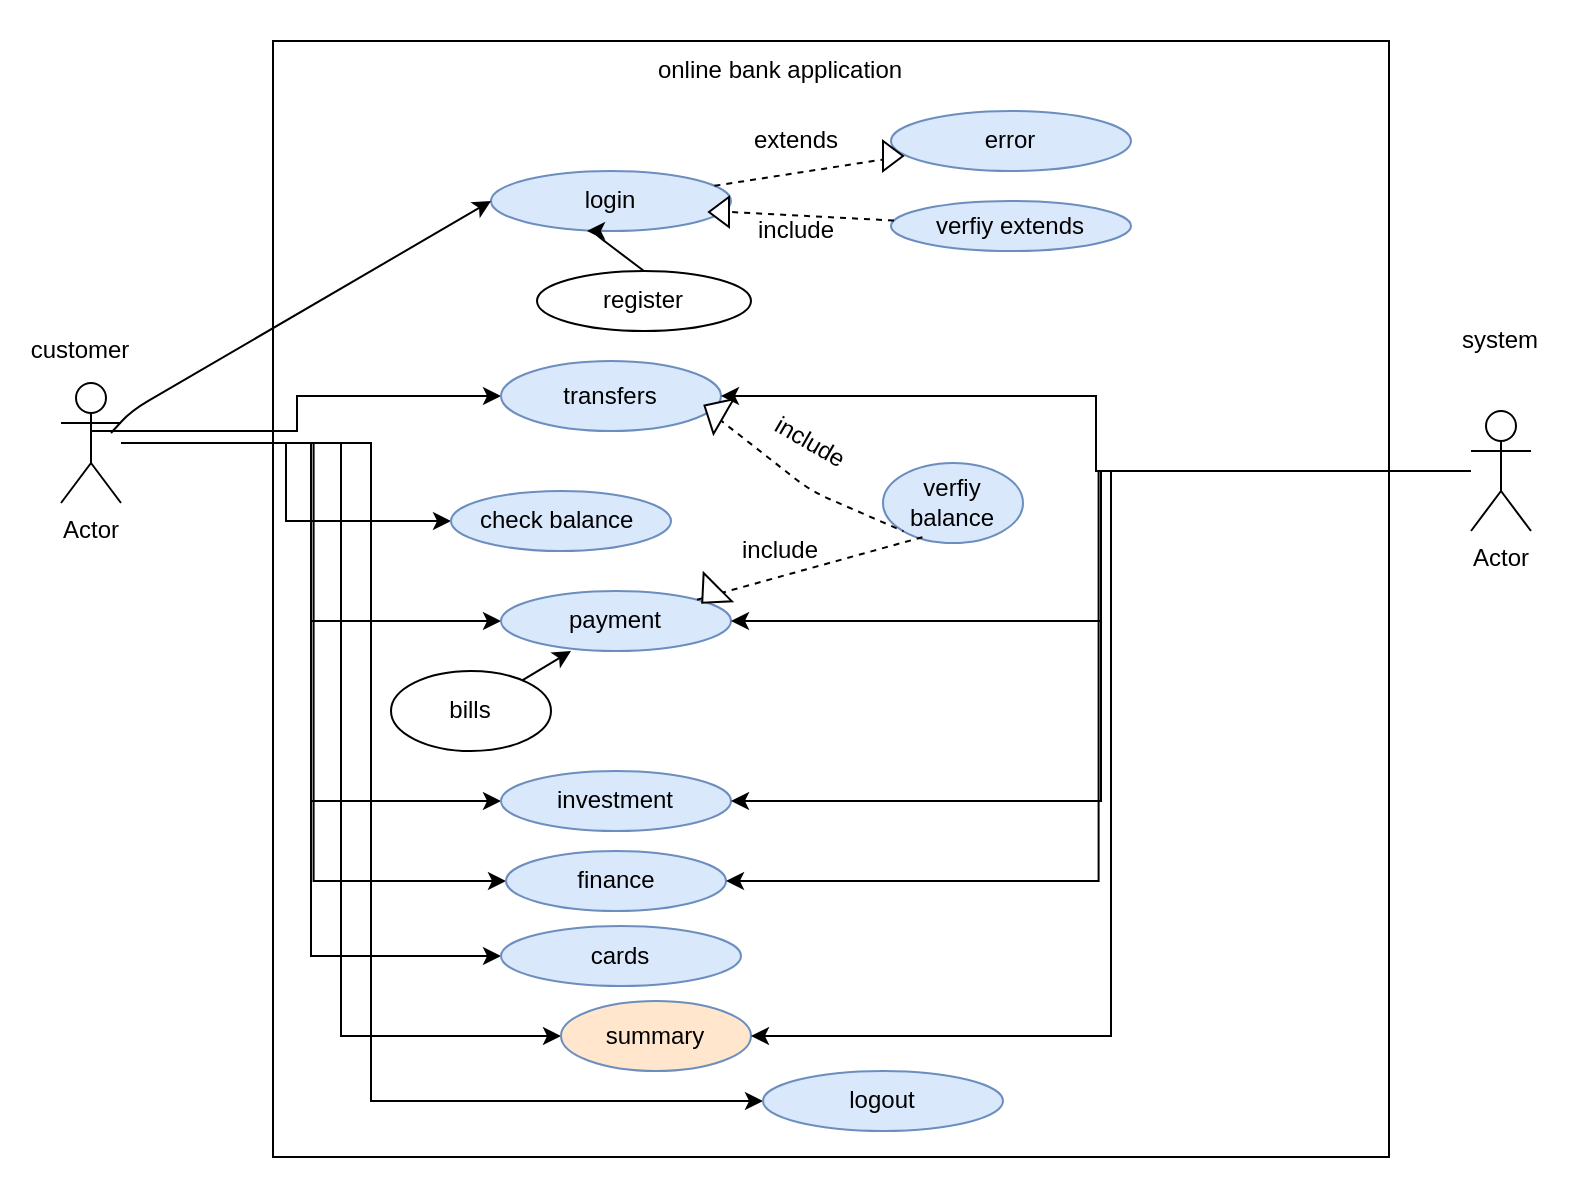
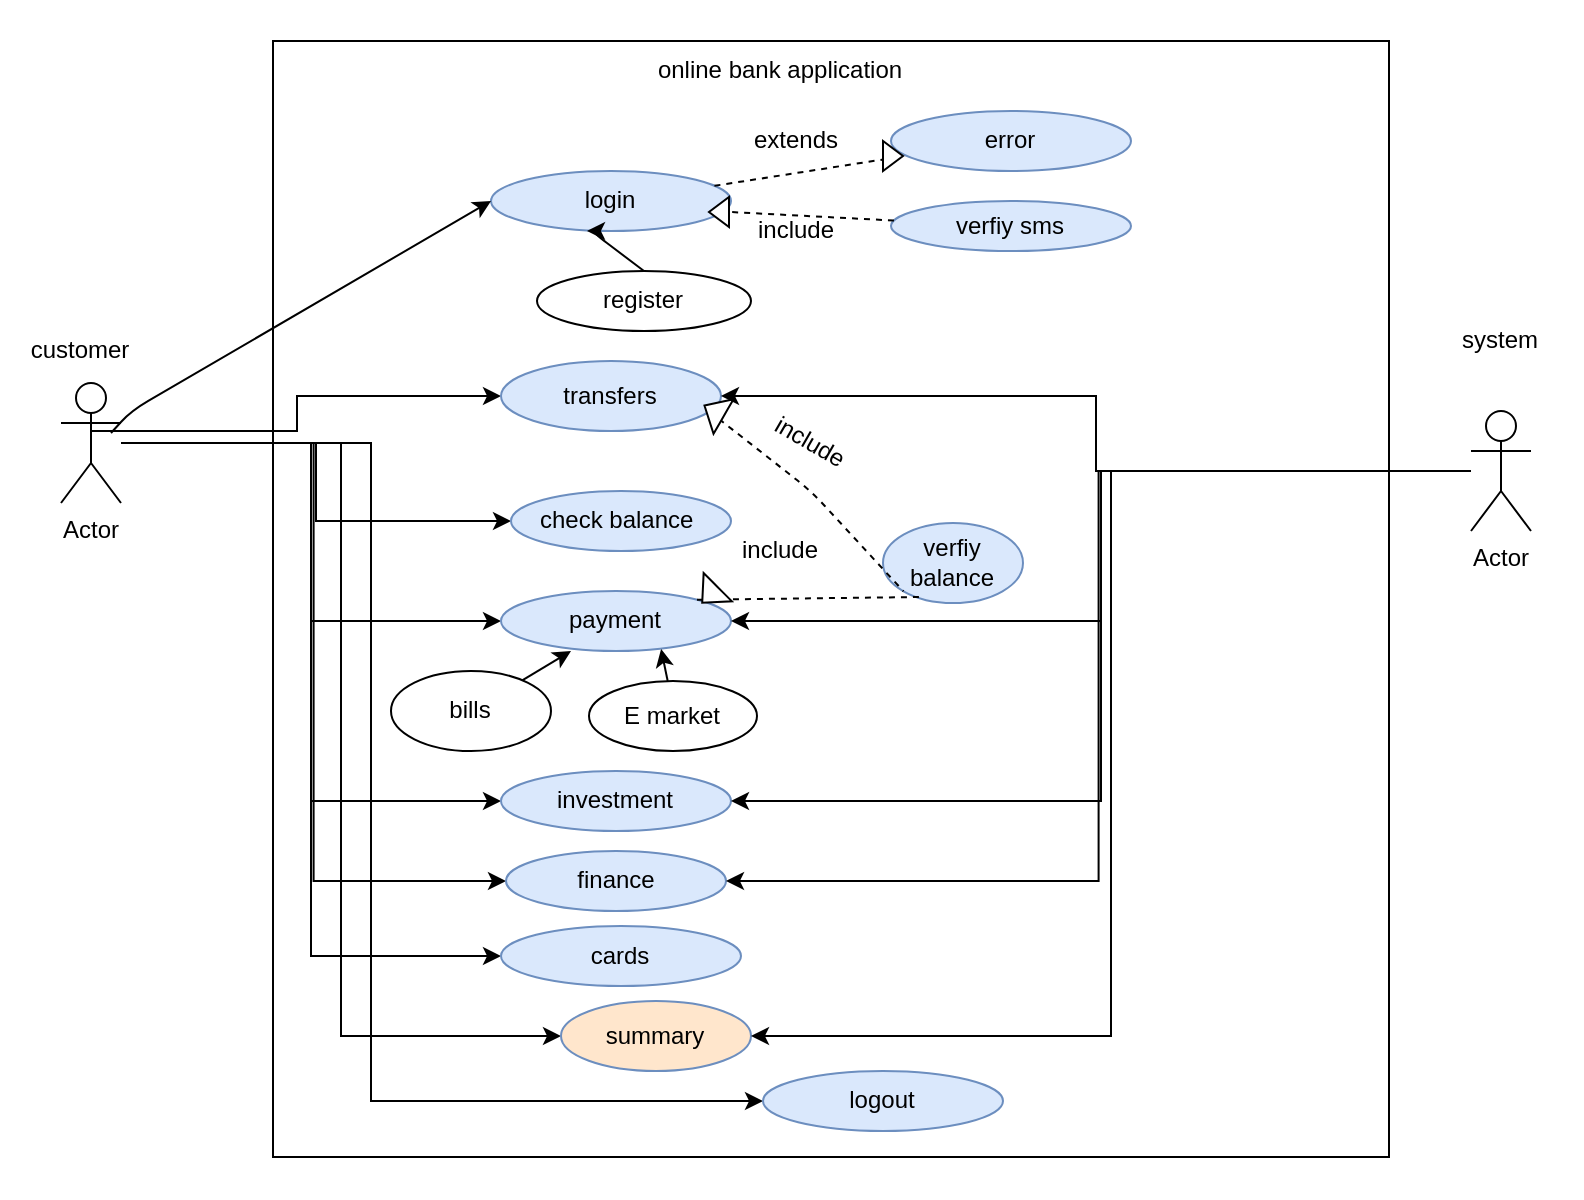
  <mxCell id="0" />
  <mxCell id="1" parent="0" />
  <mxCell id="2" value="" style="whiteSpace=wrap;html=1;aspect=fixed;" parent="1" vertex="1"><mxGeometry x="136" y="20" width="558" height="558" as="geometry" /></mxCell>
  <mxCell id="3" value="&lt;font style=&quot;font-size: 12px&quot;&gt;error&lt;/font&gt;" style="ellipse;whiteSpace=wrap;html=1;fillColor=#dae8fc;strokeColor=#6c8ebf;" parent="1" vertex="1"><mxGeometry x="445" y="55" width="120" height="30" as="geometry" /></mxCell>
  <mxCell id="4" value="login" style="ellipse;whiteSpace=wrap;html=1;fillColor=#dae8fc;strokeColor=#6c8ebf;" parent="1" vertex="1"><mxGeometry x="245" y="85" width="120" height="30" as="geometry" /></mxCell>
  <mxCell id="5" style="edgeStyle=orthogonalEdgeStyle;rounded=0;orthogonalLoop=1;jettySize=auto;html=1;entryX=0;entryY=0.5;entryDx=0;entryDy=0;" parent="1" target="26" edge="1"><mxGeometry relative="1" as="geometry"><mxPoint x="45" y="225" as="sourcePoint" /><Array as="points"><mxPoint x="45" y="215" /><mxPoint x="148" y="215" /><mxPoint x="148" y="198" /></Array></mxGeometry></mxCell>
  <mxCell id="6" style="edgeStyle=orthogonalEdgeStyle;rounded=0;orthogonalLoop=1;jettySize=auto;html=1;" parent="1" source="13" target="27" edge="1"><mxGeometry relative="1" as="geometry" /></mxCell>
  <mxCell id="7" style="edgeStyle=orthogonalEdgeStyle;rounded=0;orthogonalLoop=1;jettySize=auto;html=1;entryX=0;entryY=0.5;entryDx=0;entryDy=0;" parent="1" source="13" target="32" edge="1"><mxGeometry relative="1" as="geometry" /></mxCell>
  <mxCell id="8" style="edgeStyle=orthogonalEdgeStyle;rounded=0;orthogonalLoop=1;jettySize=auto;html=1;entryX=0;entryY=0.5;entryDx=0;entryDy=0;" parent="1" source="13" target="34" edge="1"><mxGeometry relative="1" as="geometry" /></mxCell>
  <mxCell id="9" style="edgeStyle=orthogonalEdgeStyle;rounded=0;orthogonalLoop=1;jettySize=auto;html=1;entryX=0;entryY=0.5;entryDx=0;entryDy=0;" parent="1" source="13" target="36" edge="1"><mxGeometry relative="1" as="geometry" /></mxCell>
  <mxCell id="10" style="edgeStyle=orthogonalEdgeStyle;rounded=0;orthogonalLoop=1;jettySize=auto;html=1;entryX=0;entryY=0.5;entryDx=0;entryDy=0;" parent="1" source="13" target="37" edge="1"><mxGeometry relative="1" as="geometry" /></mxCell>
  <mxCell id="11" style="edgeStyle=orthogonalEdgeStyle;rounded=0;orthogonalLoop=1;jettySize=auto;html=1;entryX=0;entryY=0.5;entryDx=0;entryDy=0;" parent="1" source="13" target="44" edge="1"><mxGeometry relative="1" as="geometry" /></mxCell>
  <mxCell id="12" style="edgeStyle=orthogonalEdgeStyle;rounded=0;orthogonalLoop=1;jettySize=auto;html=1;entryX=0;entryY=0.5;entryDx=0;entryDy=0;" parent="1" source="13" target="38" edge="1"><mxGeometry relative="1" as="geometry"><Array as="points"><mxPoint x="185" y="221" /><mxPoint x="185" y="550" /></Array></mxGeometry></mxCell>
  <mxCell id="13" value="Actor" style="shape=umlActor;verticalLabelPosition=bottom;labelBackgroundColor=#ffffff;verticalAlign=top;html=1;outlineConnect=0;" parent="1" vertex="1"><mxGeometry x="30" y="191" width="30" height="60" as="geometry" /></mxCell>
  <mxCell id="14" value="customer" style="text;html=1;strokeColor=none;fillColor=none;align=center;verticalAlign=middle;whiteSpace=wrap;rounded=0;" parent="1" vertex="1"><mxGeometry x="20" y="165" width="40" height="20" as="geometry" /></mxCell>
  <mxCell id="15" value="online bank application" style="text;html=1;strokeColor=none;fillColor=none;align=center;verticalAlign=middle;whiteSpace=wrap;rounded=0;" parent="1" vertex="1"><mxGeometry x="315" y="25" width="150" height="20" as="geometry" /></mxCell>
  <mxCell id="16" style="edgeStyle=orthogonalEdgeStyle;rounded=0;orthogonalLoop=1;jettySize=auto;html=1;exitX=0.5;exitY=1;exitDx=0;exitDy=0;" parent="1" source="2" target="2" edge="1"><mxGeometry relative="1" as="geometry" /></mxCell>
  <mxCell id="17" value="" style="endArrow=none;dashed=1;html=1;entryX=0.033;entryY=0.767;entryDx=0;entryDy=0;entryPerimeter=0;" parent="1" source="4" target="3" edge="1"><mxGeometry width="50" height="50" relative="1" as="geometry"><mxPoint x="385" y="115" as="sourcePoint" /><mxPoint x="435" y="75" as="targetPoint" /></mxGeometry></mxCell>
  <mxCell id="18" value="extends" style="text;html=1;strokeColor=none;fillColor=none;align=center;verticalAlign=middle;whiteSpace=wrap;rounded=0;" parent="1" vertex="1"><mxGeometry x="378" y="60" width="40" height="20" as="geometry" /></mxCell>
  <mxCell id="19" value="" style="html=1;shadow=0;dashed=0;align=center;verticalAlign=middle;shape=mxgraph.arrows2.arrow;dy=0.6;dx=40;notch=0;" parent="1" vertex="1"><mxGeometry x="441" y="70" width="10" height="15" as="geometry" /></mxCell>
  <mxCell id="20" value="register" style="ellipse;whiteSpace=wrap;html=1;" parent="1" vertex="1"><mxGeometry x="268" y="135" width="107" height="30" as="geometry" /></mxCell>
  <mxCell id="21" value="" style="endArrow=classic;html=1;exitX=0.5;exitY=0;exitDx=0;exitDy=0;" parent="1" source="20" edge="1"><mxGeometry width="50" height="50" relative="1" as="geometry"><mxPoint x="293" y="224" as="sourcePoint" /><mxPoint x="293" y="115" as="targetPoint" /><Array as="points"><mxPoint x="295" y="115" /></Array></mxGeometry></mxCell>
- <mxCell id="22" value="verfiy extends" style="ellipse;whiteSpace=wrap;html=1;fillColor=#dae8fc;strokeColor=#6c8ebf;" parent="1" vertex="1"><mxGeometry x="445" y="100" width="120" height="25" as="geometry" /></mxCell>
+ <mxCell id="22" value="verfiy sms" style="ellipse;whiteSpace=wrap;html=1;fillColor=#dae8fc;strokeColor=#6c8ebf;" parent="1" vertex="1"><mxGeometry x="445" y="100" width="120" height="25" as="geometry" /></mxCell>
  <mxCell id="23" value="" style="endArrow=none;dashed=1;html=1;entryX=0.917;entryY=0.667;entryDx=0;entryDy=0;entryPerimeter=0;" parent="1" source="22" target="4" edge="1"><mxGeometry width="50" height="50" relative="1" as="geometry"><mxPoint x="365" y="155" as="sourcePoint" /><mxPoint x="415" y="105" as="targetPoint" /></mxGeometry></mxCell>
  <mxCell id="24" value="include" style="text;html=1;strokeColor=none;fillColor=none;align=center;verticalAlign=middle;whiteSpace=wrap;rounded=0;" parent="1" vertex="1"><mxGeometry x="378" y="105" width="40" height="20" as="geometry" /></mxCell>
  <mxCell id="25" value="" style="html=1;shadow=0;dashed=0;align=center;verticalAlign=middle;shape=mxgraph.arrows2.arrow;dy=0.6;dx=40;flipH=1;notch=0;" parent="1" vertex="1"><mxGeometry x="354" y="98" width="10" height="15" as="geometry" /></mxCell>
  <mxCell id="26" value="transfers" style="ellipse;whiteSpace=wrap;html=1;fillColor=#dae8fc;strokeColor=#6c8ebf;" parent="1" vertex="1"><mxGeometry x="250" y="180" width="110" height="35" as="geometry" /></mxCell>
- <mxCell id="27" value="check balance&amp;nbsp;" style="ellipse;whiteSpace=wrap;html=1;fillColor=#dae8fc;strokeColor=#6c8ebf;" parent="1" vertex="1"><mxGeometry x="225" y="245" width="110" height="30" as="geometry" /></mxCell>
- <mxCell id="28" value="verfiy balance" style="ellipse;whiteSpace=wrap;html=1;fillColor=#dae8fc;strokeColor=#6c8ebf;" parent="1" vertex="1"><mxGeometry x="441" y="231" width="70" height="40" as="geometry" /></mxCell>
+ <mxCell id="27" value="check balance&amp;nbsp;" style="ellipse;whiteSpace=wrap;html=1;fillColor=#dae8fc;strokeColor=#6c8ebf;" parent="1" vertex="1"><mxGeometry x="255" y="245" width="110" height="30" as="geometry" /></mxCell>
+ <mxCell id="28" value="verfiy balance" style="ellipse;whiteSpace=wrap;html=1;fillColor=#dae8fc;strokeColor=#6c8ebf;" parent="1" vertex="1"><mxGeometry x="441" y="261" width="70" height="40" as="geometry" /></mxCell>
  <mxCell id="29" value="" style="endArrow=none;dashed=1;html=1;exitX=0.991;exitY=0.829;exitDx=0;exitDy=0;entryX=0;entryY=1;entryDx=0;entryDy=0;exitPerimeter=0;" parent="1" source="26" target="28" edge="1"><mxGeometry width="50" height="50" relative="1" as="geometry"><mxPoint x="355" y="295" as="sourcePoint" /><mxPoint x="405" y="245" as="targetPoint" /><Array as="points"><mxPoint x="405" y="245" /></Array></mxGeometry></mxCell>
  <mxCell id="30" value="" style="html=1;shadow=0;dashed=0;align=center;verticalAlign=middle;shape=mxgraph.arrows2.arrow;dy=0.6;dx=40;notch=0;rotation=120;direction=south;" parent="1" vertex="1"><mxGeometry x="346.5" y="199.5" width="20" height="11" as="geometry" /></mxCell>
  <mxCell id="31" value="include" style="text;html=1;strokeColor=none;fillColor=none;align=center;verticalAlign=middle;whiteSpace=wrap;rounded=0;rotation=30;" parent="1" vertex="1"><mxGeometry x="385" y="211" width="40" height="20" as="geometry" /></mxCell>
  <mxCell id="32" value="payment" style="ellipse;whiteSpace=wrap;html=1;fillColor=#dae8fc;strokeColor=#6c8ebf;" parent="1" vertex="1"><mxGeometry x="250" y="295" width="115" height="30" as="geometry" /></mxCell>
  <mxCell id="33" value="" style="endArrow=classic;html=1;" parent="1" source="35" edge="1"><mxGeometry width="50" height="50" relative="1" as="geometry"><mxPoint x="235" y="375" as="sourcePoint" /><mxPoint x="285" y="325" as="targetPoint" /></mxGeometry></mxCell>
  <mxCell id="34" value="investment" style="ellipse;whiteSpace=wrap;html=1;fillColor=#dae8fc;strokeColor=#6c8ebf;" parent="1" vertex="1"><mxGeometry x="250" y="385" width="115" height="30" as="geometry" /></mxCell>
  <mxCell id="35" value="bills" style="ellipse;whiteSpace=wrap;html=1;" parent="1" vertex="1"><mxGeometry x="195" y="335" width="80" height="40" as="geometry" /></mxCell>
  <mxCell id="36" value="finance" style="ellipse;whiteSpace=wrap;html=1;fillColor=#dae8fc;strokeColor=#6c8ebf;" parent="1" vertex="1"><mxGeometry x="252.5" y="425" width="110" height="30" as="geometry" /></mxCell>
  <mxCell id="37" value="cards" style="ellipse;whiteSpace=wrap;html=1;fillColor=#dae8fc;strokeColor=#6c8ebf;" parent="1" vertex="1"><mxGeometry x="250" y="462.5" width="120" height="30" as="geometry" /></mxCell>
  <mxCell id="38" value="logout" style="ellipse;whiteSpace=wrap;html=1;fillColor=#dae8fc;strokeColor=#6c8ebf;" parent="1" vertex="1"><mxGeometry x="381" y="535" width="120" height="30" as="geometry" /></mxCell>
+ <mxCell id="39" value="E market" style="ellipse;whiteSpace=wrap;html=1;" parent="1" vertex="1"><mxGeometry x="294" y="340" width="84" height="35" as="geometry" /></mxCell>
+ <mxCell id="40" value="" style="endArrow=classic;html=1;entryX=0.696;entryY=0.967;entryDx=0;entryDy=0;entryPerimeter=0;" parent="1" source="39" target="32" edge="1"><mxGeometry width="50" height="50" relative="1" as="geometry"><mxPoint x="315" y="365" as="sourcePoint" /><mxPoint x="365" y="315" as="targetPoint" /></mxGeometry></mxCell>
  <mxCell id="41" value="" style="endArrow=none;dashed=1;html=1;entryX=0.286;entryY=0.925;entryDx=0;entryDy=0;entryPerimeter=0;exitX=1;exitY=0;exitDx=0;exitDy=0;" parent="1" source="32" target="28" edge="1"><mxGeometry width="50" height="50" relative="1" as="geometry"><mxPoint x="295" y="325" as="sourcePoint" /><mxPoint x="345" y="275" as="targetPoint" /></mxGeometry></mxCell>
  <mxCell id="42" value="include" style="text;html=1;strokeColor=none;fillColor=none;align=center;verticalAlign=middle;whiteSpace=wrap;rounded=0;" parent="1" vertex="1"><mxGeometry x="370" y="265" width="40" height="20" as="geometry" /></mxCell>
  <mxCell id="43" value="" style="html=1;shadow=0;dashed=0;align=center;verticalAlign=middle;shape=mxgraph.arrows2.arrow;dy=0.6;dx=40;notch=0;rotation=135;" parent="1" vertex="1"><mxGeometry x="349" y="287" width="11" height="20" as="geometry" /></mxCell>
  <mxCell id="44" value="summary" style="ellipse;whiteSpace=wrap;html=1;fillColor=#ffe6cc;strokeColor=#6c8ebf;" parent="1" vertex="1"><mxGeometry x="280" y="500" width="95" height="35" as="geometry" /></mxCell>
  <mxCell id="45" style="edgeStyle=orthogonalEdgeStyle;rounded=0;orthogonalLoop=1;jettySize=auto;html=1;entryX=1;entryY=0.5;entryDx=0;entryDy=0;" parent="1" source="50" target="26" edge="1"><mxGeometry relative="1" as="geometry" /></mxCell>
  <mxCell id="46" style="edgeStyle=orthogonalEdgeStyle;rounded=0;orthogonalLoop=1;jettySize=auto;html=1;entryX=1;entryY=0.5;entryDx=0;entryDy=0;" parent="1" source="50" target="32" edge="1"><mxGeometry relative="1" as="geometry" /></mxCell>
  <mxCell id="47" style="edgeStyle=orthogonalEdgeStyle;rounded=0;orthogonalLoop=1;jettySize=auto;html=1;entryX=1;entryY=0.5;entryDx=0;entryDy=0;" parent="1" source="50" target="34" edge="1"><mxGeometry relative="1" as="geometry" /></mxCell>
  <mxCell id="48" style="edgeStyle=orthogonalEdgeStyle;rounded=0;orthogonalLoop=1;jettySize=auto;html=1;entryX=1;entryY=0.5;entryDx=0;entryDy=0;" parent="1" source="50" target="36" edge="1"><mxGeometry relative="1" as="geometry" /></mxCell>
  <mxCell id="49" style="edgeStyle=orthogonalEdgeStyle;rounded=0;orthogonalLoop=1;jettySize=auto;html=1;entryX=1;entryY=0.5;entryDx=0;entryDy=0;" parent="1" source="50" target="44" edge="1"><mxGeometry relative="1" as="geometry" /></mxCell>
  <mxCell id="50" value="Actor" style="shape=umlActor;verticalLabelPosition=bottom;labelBackgroundColor=#ffffff;verticalAlign=top;html=1;outlineConnect=0;" parent="1" vertex="1"><mxGeometry x="735" y="205" width="30" height="60" as="geometry" /></mxCell>
  <mxCell id="51" value="system" style="text;html=1;strokeColor=none;fillColor=none;align=center;verticalAlign=middle;whiteSpace=wrap;rounded=0;" parent="1" vertex="1"><mxGeometry x="730" y="160" width="40" height="20" as="geometry" /></mxCell>
  <mxCell id="52" value="" style="endArrow=classic;html=1;entryX=0;entryY=0.5;entryDx=0;entryDy=0;" parent="1" target="4" edge="1"><mxGeometry width="50" height="50" relative="1" as="geometry"><mxPoint x="55" y="216" as="sourcePoint" /><mxPoint x="125.711" y="225" as="targetPoint" /><Array as="points"><mxPoint x="65" y="205" /></Array></mxGeometry></mxCell>
